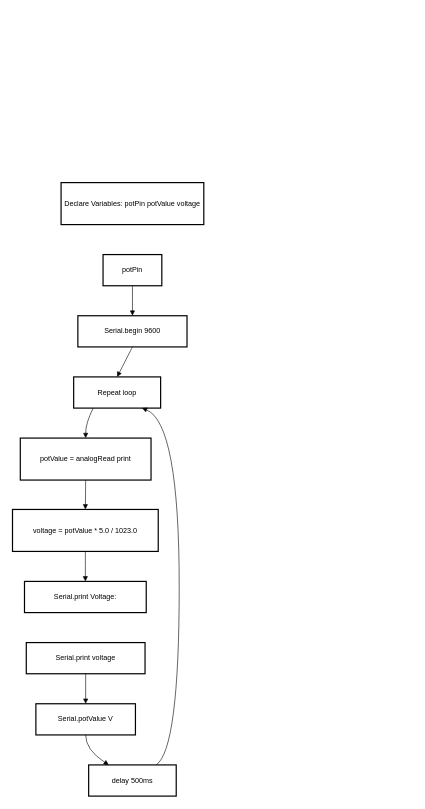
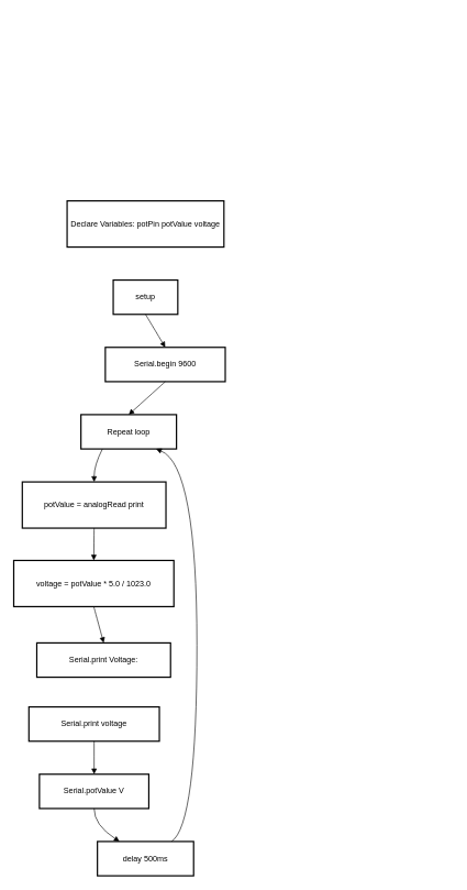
  <mxCell id="0" />
  <mxCell id="1" parent="0" />
  <mxCell id="2" value="" style="curved=1;startArrow=none;endArrow=block;exitX=1;exitY=0.23;entryX=1;entryY=0.66;rounded=0;" edge="1" parent="1"><mxGeometry relative="1" as="geometry"><Array as="points"><mxPoint x="686" y="785" /><mxPoint x="686" y="78" /></Array><mxPoint x="505.455" y="20.045" as="targetPoint" /></mxGeometry></mxCell>
  <mxCell id="3" value="Declare Variables: potPin potValue voltage" style="whiteSpace=wrap;strokeWidth=2;" vertex="1" parent="1"><mxGeometry x="101" y="304" width="238" height="70" as="geometry" /></mxCell>
- <mxCell id="4" value="potPin" style="whiteSpace=wrap;strokeWidth=2;" vertex="1" parent="1"><mxGeometry x="171" y="424" width="98" height="52" as="geometry" /></mxCell>
- <mxCell id="5" value="Serial.begin 9600" style="whiteSpace=wrap;strokeWidth=2;" vertex="1" parent="1"><mxGeometry x="129" y="526" width="182" height="52" as="geometry" /></mxCell>
+ <mxCell id="4" value="setup" style="whiteSpace=wrap;strokeWidth=2;" vertex="1" parent="1"><mxGeometry x="171" y="424" width="98" height="52" as="geometry" /></mxCell>
+ <mxCell id="5" value="Serial.begin 9600" style="whiteSpace=wrap;strokeWidth=2;" vertex="1" parent="1"><mxGeometry x="159" y="526" width="182" height="52" as="geometry" /></mxCell>
  <mxCell id="6" value="Repeat loop" style="whiteSpace=wrap;strokeWidth=2;" vertex="1" parent="1"><mxGeometry x="122" y="628" width="145" height="52" as="geometry" /></mxCell>
  <mxCell id="7" value="potValue = analogRead print" style="whiteSpace=wrap;strokeWidth=2;" vertex="1" parent="1"><mxGeometry x="33" y="730" width="218" height="70" as="geometry" /></mxCell>
  <mxCell id="8" value="voltage = potValue * 5.0 / 1023.0" style="whiteSpace=wrap;strokeWidth=2;" vertex="1" parent="1"><mxGeometry x="20" y="849" width="243" height="70" as="geometry" /></mxCell>
- <mxCell id="9" value="Serial.print Voltage:" style="whiteSpace=wrap;strokeWidth=2;" vertex="1" parent="1"><mxGeometry x="40" y="969" width="203" height="52" as="geometry" /></mxCell>
+ <mxCell id="9" value="Serial.print Voltage:" style="whiteSpace=wrap;strokeWidth=2;" vertex="1" parent="1"><mxGeometry x="55" y="974" width="203" height="52" as="geometry" /></mxCell>
  <mxCell id="10" value="Serial.print voltage" style="whiteSpace=wrap;strokeWidth=2;" vertex="1" parent="1"><mxGeometry x="43" y="1071" width="198" height="52" as="geometry" /></mxCell>
  <mxCell id="11" value="Serial.potValue V" style="whiteSpace=wrap;strokeWidth=2;" vertex="1" parent="1"><mxGeometry x="59" y="1173" width="166" height="52" as="geometry" /></mxCell>
  <mxCell id="12" value="delay 500ms" style="whiteSpace=wrap;strokeWidth=2;" vertex="1" parent="1"><mxGeometry x="147" y="1275" width="146" height="52" as="geometry" /></mxCell>
  <mxCell id="13" value="" style="curved=1;startArrow=none;endArrow=block;exitX=0.5;exitY=0.99;entryX=0.5;entryY=-0.01;rounded=0;" edge="1" parent="1" source="4" target="5"><mxGeometry relative="1" as="geometry"><Array as="points" /></mxGeometry></mxCell>
  <mxCell id="14" value="" style="curved=1;startArrow=none;endArrow=block;exitX=0.5;exitY=0.99;entryX=0.5;entryY=-0.01;rounded=0;" edge="1" parent="1" source="5" target="6"><mxGeometry relative="1" as="geometry"><Array as="points" /></mxGeometry></mxCell>
  <mxCell id="15" value="" style="curved=1;startArrow=none;endArrow=block;exitX=0.23;exitY=0.99;entryX=0.5;entryY=-0.01;rounded=0;" edge="1" parent="1" source="6" target="7"><mxGeometry relative="1" as="geometry"><Array as="points"><mxPoint x="142" y="705" /></Array></mxGeometry></mxCell>
  <mxCell id="16" value="" style="curved=1;startArrow=none;endArrow=block;exitX=0.5;exitY=0.99;entryX=0.5;entryY=0;rounded=0;" edge="1" parent="1" source="7" target="8"><mxGeometry relative="1" as="geometry"><Array as="points" /></mxGeometry></mxCell>
  <mxCell id="17" value="" style="curved=1;startArrow=none;endArrow=block;exitX=0.5;exitY=1;entryX=0.5;entryY=0;rounded=0;" edge="1" parent="1" source="8" target="9"><mxGeometry relative="1" as="geometry"><Array as="points" /></mxGeometry></mxCell>
  <mxCell id="18" value="" style="curved=1;startArrow=none;endArrow=block;exitX=0.5;exitY=1;entryX=0.5;entryY=0;rounded=0;" edge="1" parent="1" source="10" target="11"><mxGeometry relative="1" as="geometry"><Array as="points" /></mxGeometry></mxCell>
  <mxCell id="19" value="" style="curved=1;startArrow=none;endArrow=block;exitX=0.5;exitY=1;entryX=0.23;entryY=0;rounded=0;" edge="1" parent="1" source="11" target="12"><mxGeometry relative="1" as="geometry"><Array as="points"><mxPoint x="142" y="1250" /></Array></mxGeometry></mxCell>
  <mxCell id="20" value="" style="curved=1;startArrow=none;endArrow=block;exitX=0.77;exitY=0;entryX=0.78;entryY=0.99;rounded=0;" edge="1" parent="1" source="12" target="6"><mxGeometry relative="1" as="geometry"><Array as="points"><mxPoint x="298" y="1250" /><mxPoint x="298" y="705" /></Array></mxGeometry></mxCell>
